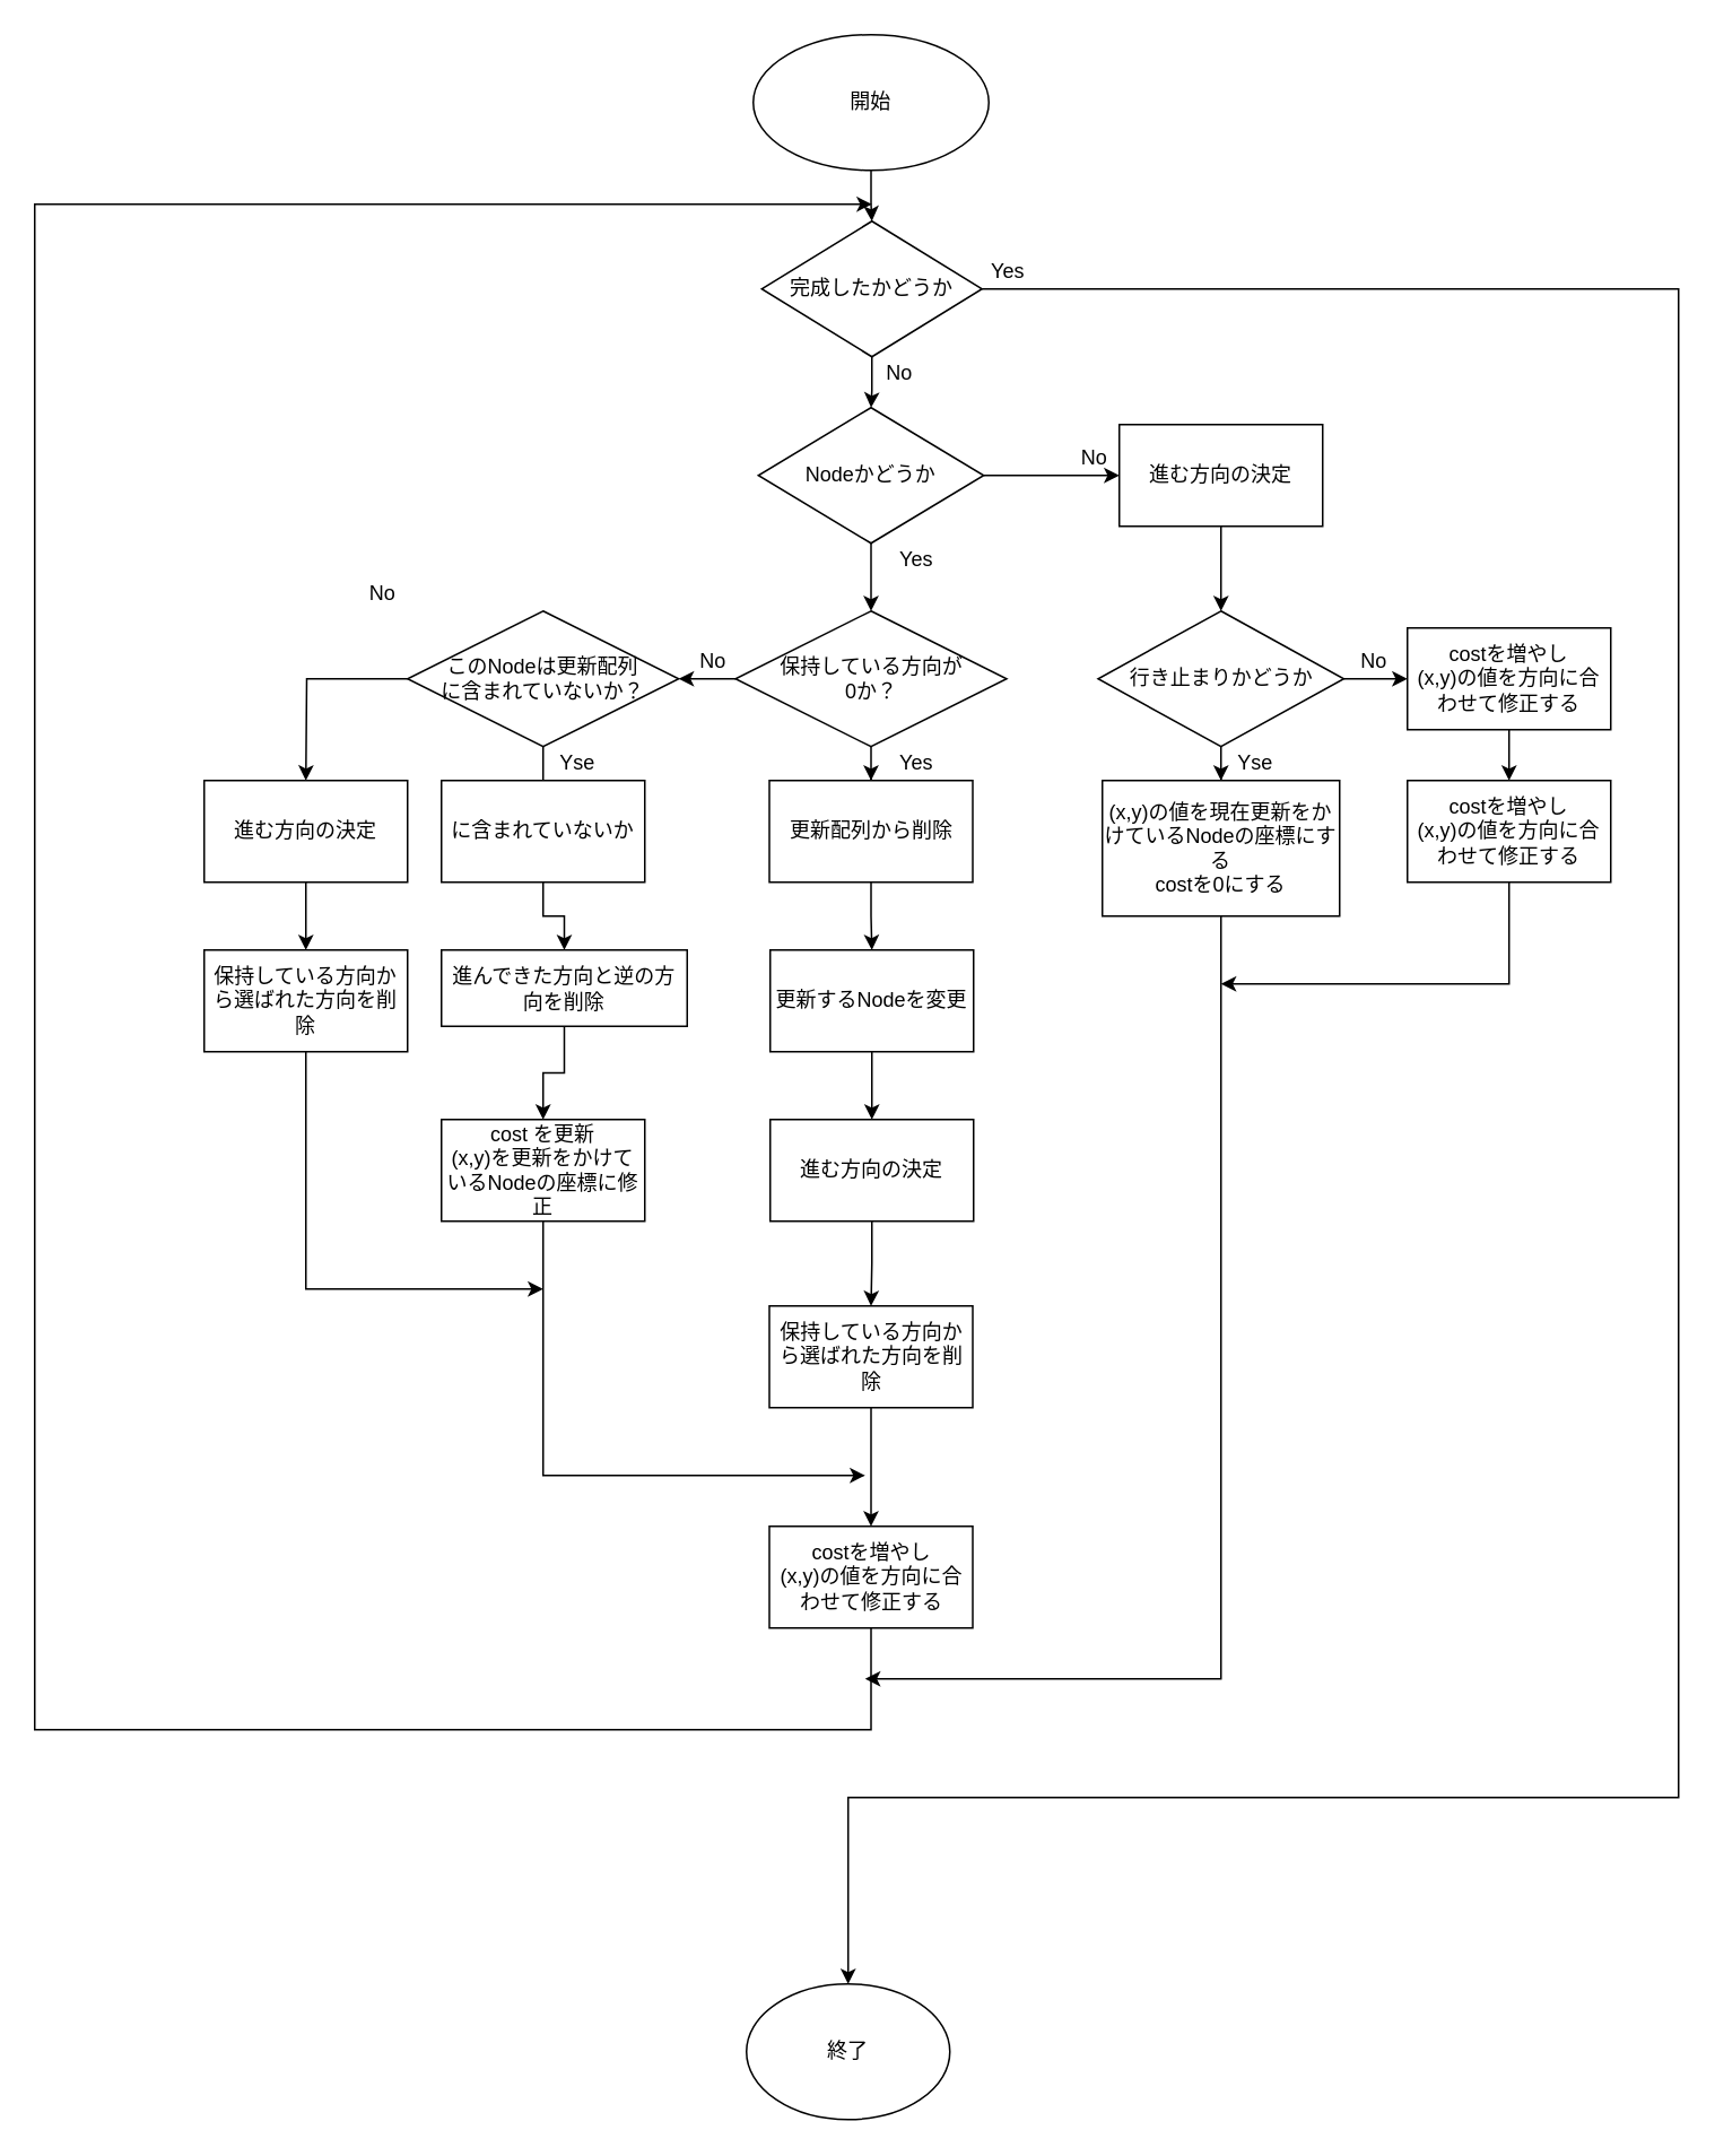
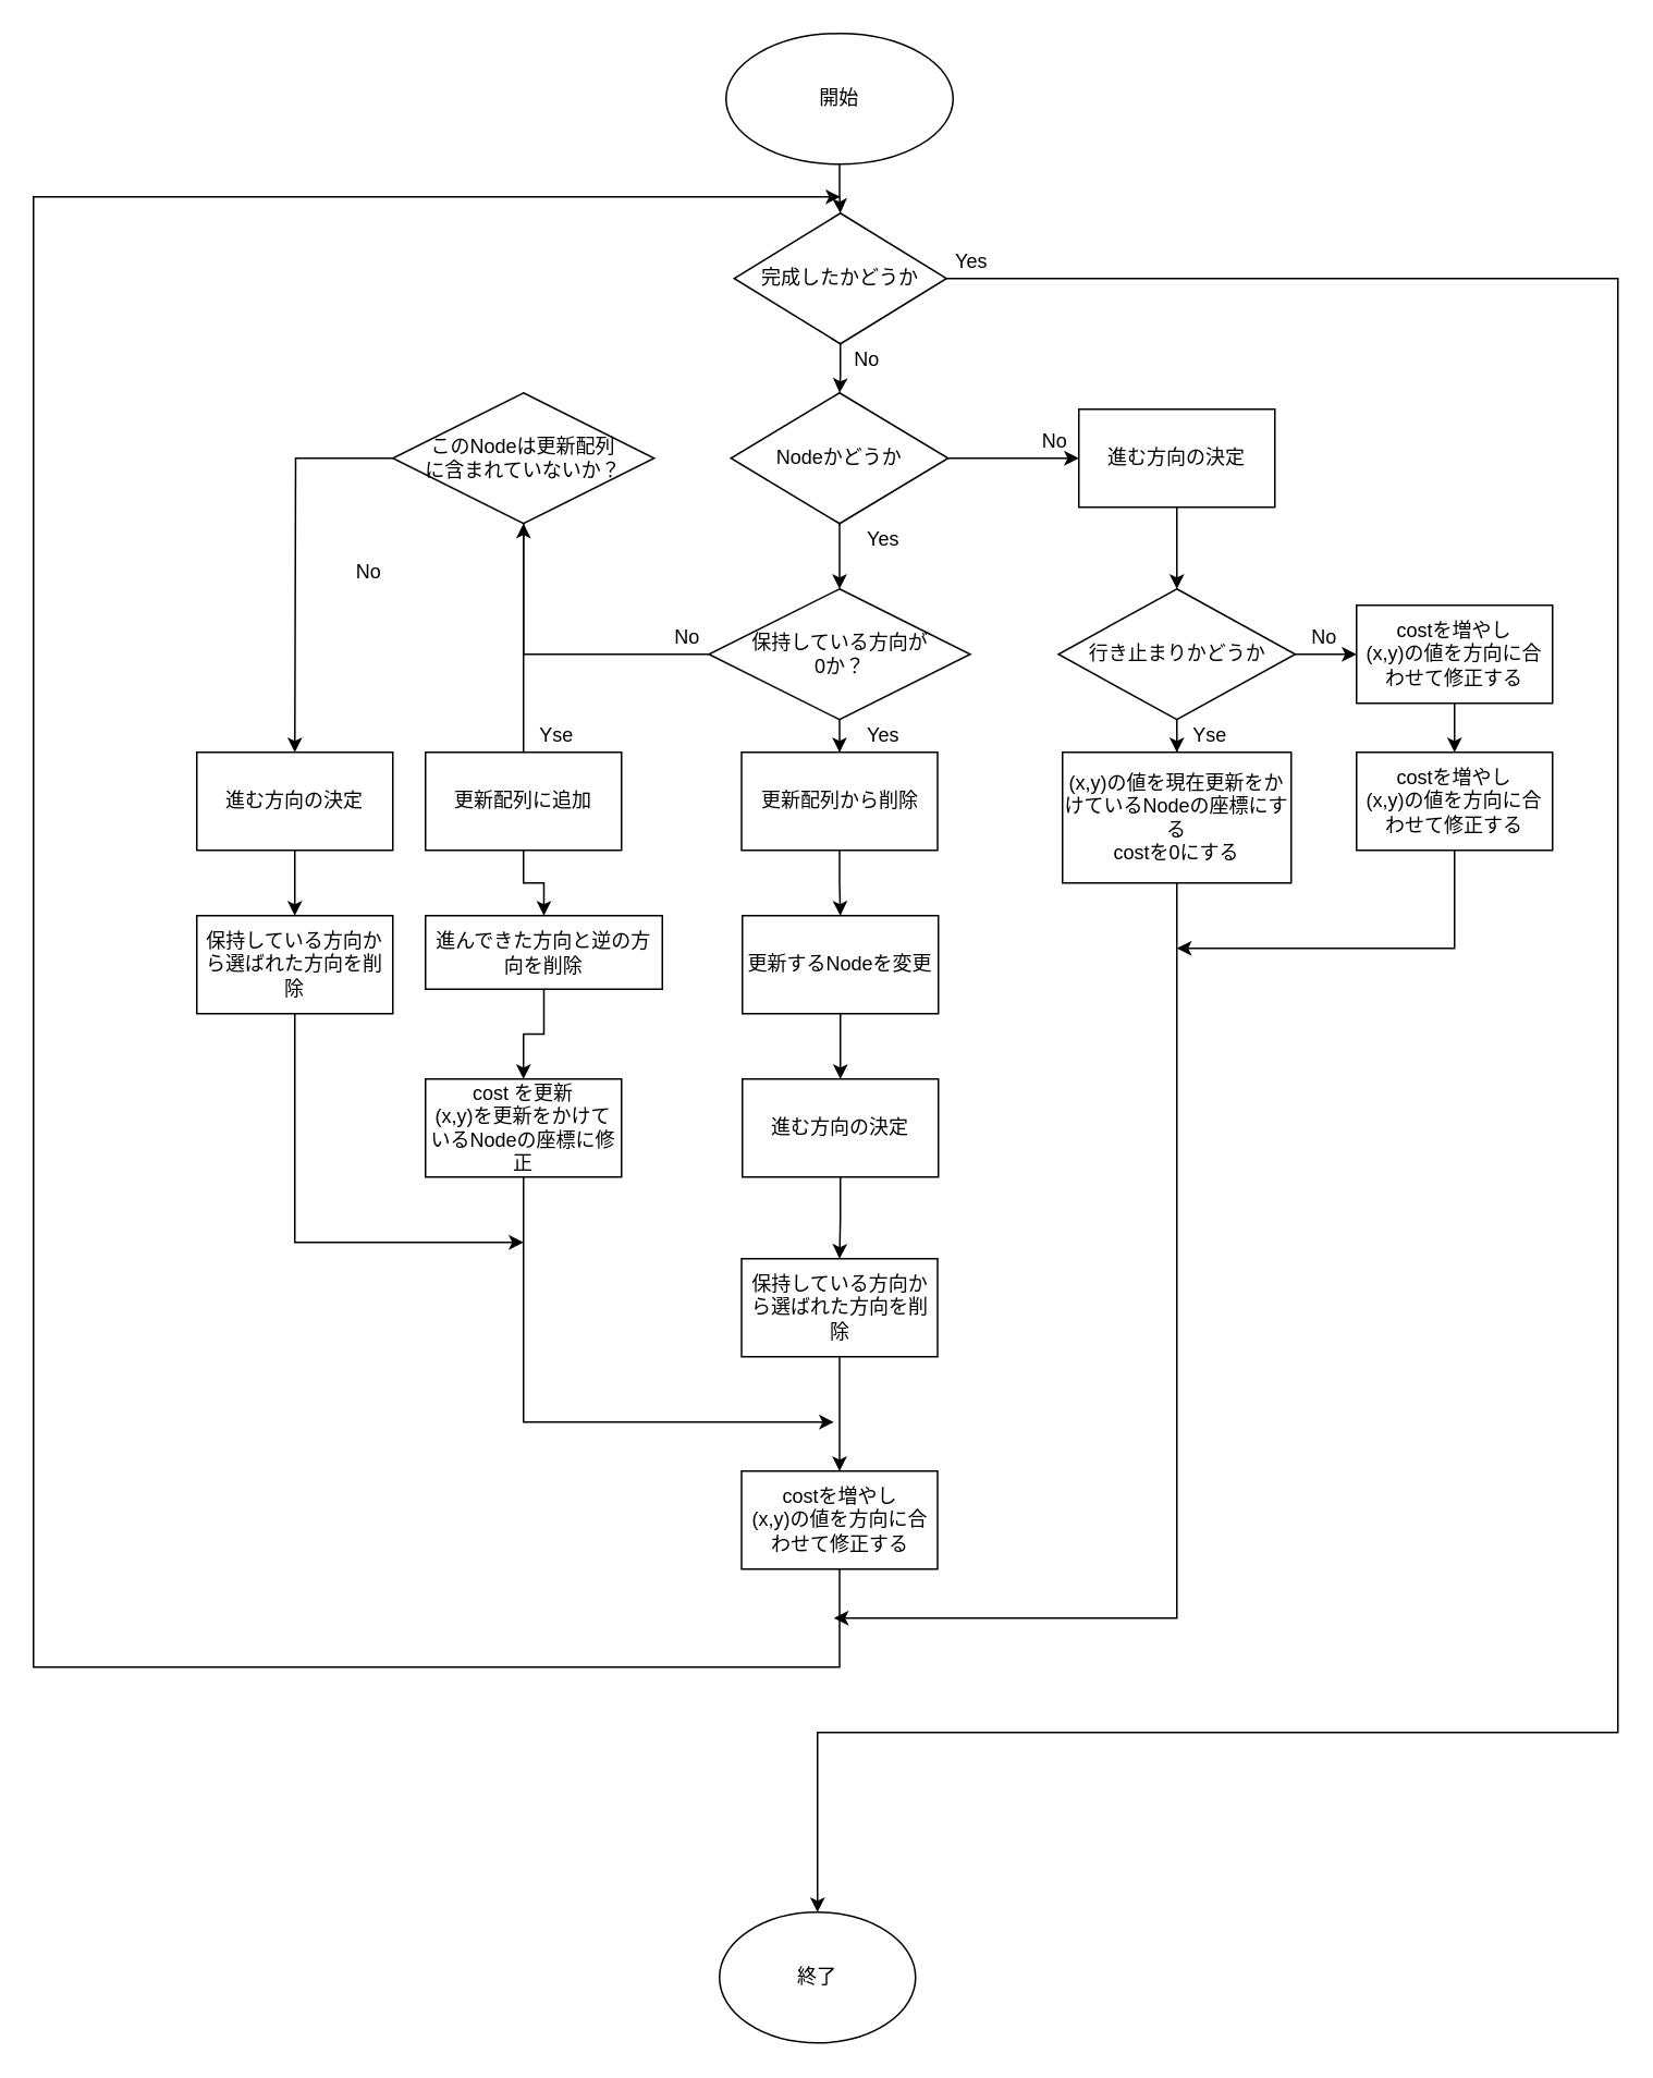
  <mxCell id="0" />
  <mxCell id="1" parent="0" />
  <mxCell id="2" value="" style="edgeStyle=orthogonalEdgeStyle;rounded=0;orthogonalLoop=1;jettySize=auto;html=1;" edge="1" parent="1" source="3" target="54"><mxGeometry relative="1" as="geometry" /></mxCell>
  <mxCell id="3" value="開始" style="ellipse;whiteSpace=wrap;html=1;" vertex="1" parent="1"><mxGeometry x="444" y="20" width="139" height="80" as="geometry" /></mxCell>
  <mxCell id="4" value="" style="edgeStyle=orthogonalEdgeStyle;rounded=0;orthogonalLoop=1;jettySize=auto;html=1;" edge="1" parent="1" source="6"><mxGeometry relative="1" as="geometry"><mxPoint x="660" y="280" as="targetPoint" /></mxGeometry></mxCell>
  <mxCell id="5" value="" style="edgeStyle=orthogonalEdgeStyle;rounded=0;orthogonalLoop=1;jettySize=auto;html=1;" edge="1" parent="1" source="6" target="15"><mxGeometry relative="1" as="geometry" /></mxCell>
  <mxCell id="6" value="Nodeかどうか" style="rhombus;whiteSpace=wrap;html=1;" vertex="1" parent="1"><mxGeometry x="447" y="240" width="133" height="80" as="geometry" /></mxCell>
  <mxCell id="7" value="" style="edgeStyle=orthogonalEdgeStyle;rounded=0;orthogonalLoop=1;jettySize=auto;html=1;" edge="1" parent="1" source="8" target="29"><mxGeometry relative="1" as="geometry" /></mxCell>
  <mxCell id="8" value="進む方向の決定" style="rounded=0;whiteSpace=wrap;html=1;" vertex="1" parent="1"><mxGeometry x="660" y="250" width="120" height="60" as="geometry" /></mxCell>
  <mxCell id="9" value="" style="edgeStyle=orthogonalEdgeStyle;rounded=0;orthogonalLoop=1;jettySize=auto;html=1;" edge="1" parent="1" source="10" target="45"><mxGeometry relative="1" as="geometry" /></mxCell>
  <mxCell id="10" value="進む方向の決定" style="rounded=0;whiteSpace=wrap;html=1;" vertex="1" parent="1"><mxGeometry x="120" y="460" width="120" height="60" as="geometry" /></mxCell>
  <mxCell id="11" value="Yes" style="text;html=1;align=center;verticalAlign=middle;resizable=0;points=[];autosize=1;" vertex="1" parent="1"><mxGeometry x="520" y="320" width="40" height="20" as="geometry" /></mxCell>
  <mxCell id="12" value="No" style="text;html=1;align=center;verticalAlign=middle;resizable=0;points=[];autosize=1;" vertex="1" parent="1"><mxGeometry x="630" y="260" width="30" height="20" as="geometry" /></mxCell>
  <mxCell id="13" value="" style="edgeStyle=orthogonalEdgeStyle;rounded=0;orthogonalLoop=1;jettySize=auto;html=1;" edge="1" parent="1" source="15" target="17"><mxGeometry relative="1" as="geometry" /></mxCell>
  <mxCell id="14" value="" style="edgeStyle=orthogonalEdgeStyle;rounded=0;orthogonalLoop=1;jettySize=auto;html=1;" edge="1" parent="1" source="15" target="21"><mxGeometry relative="1" as="geometry" /></mxCell>
  <mxCell id="15" value="保持している方向が&lt;br&gt;0か？" style="rhombus;whiteSpace=wrap;html=1;" vertex="1" parent="1"><mxGeometry x="433.5" y="360" width="160" height="80" as="geometry" /></mxCell>
  <mxCell id="16" value="" style="edgeStyle=orthogonalEdgeStyle;rounded=0;orthogonalLoop=1;jettySize=auto;html=1;" edge="1" parent="1" source="17" target="39"><mxGeometry relative="1" as="geometry" /></mxCell>
  <mxCell id="17" value="更新配列から削除" style="rounded=0;whiteSpace=wrap;html=1;" vertex="1" parent="1"><mxGeometry x="453.5" y="460" width="120" height="60" as="geometry" /></mxCell>
  <mxCell id="18" value="Yes" style="text;html=1;align=center;verticalAlign=middle;resizable=0;points=[];autosize=1;" vertex="1" parent="1"><mxGeometry x="520" y="440" width="40" height="20" as="geometry" /></mxCell>
  <mxCell id="19" value="" style="edgeStyle=orthogonalEdgeStyle;rounded=0;orthogonalLoop=1;jettySize=auto;html=1;endArrow=none;" edge="1" parent="1" source="21" target="24"><mxGeometry relative="1" as="geometry" /></mxCell>
  <mxCell id="20" value="" style="edgeStyle=orthogonalEdgeStyle;rounded=0;orthogonalLoop=1;jettySize=auto;html=1;" edge="1" parent="1" source="21"><mxGeometry relative="1" as="geometry"><mxPoint x="180" y="460" as="targetPoint" /></mxGeometry></mxCell>
- <mxCell id="21" value="このNodeは更新配列&lt;br&gt;に含まれていないか？" style="rhombus;whiteSpace=wrap;html=1;" vertex="1" parent="1"><mxGeometry x="240" y="360" width="160" height="80" as="geometry" /></mxCell>
+ <mxCell id="21" value="このNodeは更新配列&lt;br&gt;に含まれていないか？" style="rhombus;whiteSpace=wrap;html=1;" vertex="1" parent="1"><mxGeometry x="240" y="240" width="160" height="80" as="geometry" /></mxCell>
  <mxCell id="22" value="No" style="text;html=1;align=center;verticalAlign=middle;resizable=0;points=[];autosize=1;" vertex="1" parent="1"><mxGeometry x="405" y="380" width="30" height="20" as="geometry" /></mxCell>
  <mxCell id="23" value="" style="edgeStyle=orthogonalEdgeStyle;rounded=0;orthogonalLoop=1;jettySize=auto;html=1;" edge="1" parent="1" source="24" target="43"><mxGeometry relative="1" as="geometry" /></mxCell>
- <mxCell id="24" value="に含まれていないか" style="rounded=0;whiteSpace=wrap;html=1;" vertex="1" parent="1"><mxGeometry x="260" y="460" width="120" height="60" as="geometry" /></mxCell>
+ <mxCell id="24" value="更新配列に追加" style="rounded=0;whiteSpace=wrap;html=1;" vertex="1" parent="1"><mxGeometry x="260" y="460" width="120" height="60" as="geometry" /></mxCell>
  <mxCell id="25" value="Yse" style="text;html=1;align=center;verticalAlign=middle;resizable=0;points=[];autosize=1;" vertex="1" parent="1"><mxGeometry x="320" y="440" width="40" height="20" as="geometry" /></mxCell>
  <mxCell id="26" value="No" style="text;html=1;align=center;verticalAlign=middle;resizable=0;points=[];autosize=1;" vertex="1" parent="1"><mxGeometry x="210" y="340" width="30" height="20" as="geometry" /></mxCell>
  <mxCell id="27" value="" style="edgeStyle=orthogonalEdgeStyle;rounded=0;orthogonalLoop=1;jettySize=auto;html=1;" edge="1" parent="1" source="29" target="31"><mxGeometry relative="1" as="geometry" /></mxCell>
  <mxCell id="28" value="" style="edgeStyle=orthogonalEdgeStyle;rounded=0;orthogonalLoop=1;jettySize=auto;html=1;" edge="1" parent="1" source="29" target="33"><mxGeometry relative="1" as="geometry" /></mxCell>
  <mxCell id="29" value="行き止まりかどうか" style="rhombus;whiteSpace=wrap;html=1;" vertex="1" parent="1"><mxGeometry x="647.5" y="360" width="145" height="80" as="geometry" /></mxCell>
  <mxCell id="30" value="" style="edgeStyle=orthogonalEdgeStyle;rounded=0;orthogonalLoop=1;jettySize=auto;html=1;" edge="1" parent="1" source="31"><mxGeometry relative="1" as="geometry"><mxPoint x="510" y="990" as="targetPoint" /><Array as="points"><mxPoint x="720" y="990" /></Array></mxGeometry></mxCell>
  <mxCell id="31" value="(x,y)の値を現在更新をかけているNodeの座標にする&lt;br&gt;costを0にする" style="rounded=0;whiteSpace=wrap;html=1;" vertex="1" parent="1"><mxGeometry x="650" y="460" width="140" height="80" as="geometry" /></mxCell>
  <mxCell id="32" value="" style="edgeStyle=orthogonalEdgeStyle;rounded=0;orthogonalLoop=1;jettySize=auto;html=1;" edge="1" parent="1" source="33" target="35"><mxGeometry relative="1" as="geometry" /></mxCell>
  <mxCell id="33" value="costを増やし&lt;br&gt;(x,y)の値を方向に合わせて修正する" style="rounded=0;whiteSpace=wrap;html=1;" vertex="1" parent="1"><mxGeometry x="830" y="370" width="120" height="60" as="geometry" /></mxCell>
  <mxCell id="34" value="" style="edgeStyle=orthogonalEdgeStyle;rounded=0;orthogonalLoop=1;jettySize=auto;html=1;" edge="1" parent="1" source="35"><mxGeometry relative="1" as="geometry"><mxPoint x="720" y="580" as="targetPoint" /><Array as="points"><mxPoint x="890" y="580" /><mxPoint x="720" y="580" /></Array></mxGeometry></mxCell>
  <mxCell id="35" value="costを増やし&lt;br&gt;(x,y)の値を方向に合わせて修正する" style="rounded=0;whiteSpace=wrap;html=1;" vertex="1" parent="1"><mxGeometry x="830" y="460" width="120" height="60" as="geometry" /></mxCell>
  <mxCell id="36" value="Yse" style="text;html=1;align=center;verticalAlign=middle;resizable=0;points=[];autosize=1;" vertex="1" parent="1"><mxGeometry x="720" y="440" width="40" height="20" as="geometry" /></mxCell>
  <mxCell id="37" value="No" style="text;html=1;align=center;verticalAlign=middle;resizable=0;points=[];autosize=1;" vertex="1" parent="1"><mxGeometry x="795" y="380" width="30" height="20" as="geometry" /></mxCell>
  <mxCell id="38" value="" style="edgeStyle=orthogonalEdgeStyle;rounded=0;orthogonalLoop=1;jettySize=auto;html=1;" edge="1" parent="1" source="39" target="49"><mxGeometry relative="1" as="geometry" /></mxCell>
  <mxCell id="39" value="更新するNodeを変更" style="rounded=0;whiteSpace=wrap;html=1;" vertex="1" parent="1"><mxGeometry x="454" y="560" width="120" height="60" as="geometry" /></mxCell>
  <mxCell id="40" value="" style="edgeStyle=orthogonalEdgeStyle;rounded=0;orthogonalLoop=1;jettySize=auto;html=1;" edge="1" parent="1" source="41"><mxGeometry relative="1" as="geometry"><mxPoint x="510" y="870" as="targetPoint" /><Array as="points"><mxPoint x="320" y="870" /><mxPoint x="510" y="870" /></Array></mxGeometry></mxCell>
  <mxCell id="41" value="cost を更新&lt;br&gt;(x,y)を更新をかけているNodeの座標に修正" style="rounded=0;whiteSpace=wrap;html=1;" vertex="1" parent="1"><mxGeometry x="260" y="660" width="120" height="60" as="geometry" /></mxCell>
  <mxCell id="42" value="" style="edgeStyle=orthogonalEdgeStyle;rounded=0;orthogonalLoop=1;jettySize=auto;html=1;" edge="1" parent="1" source="43" target="41"><mxGeometry relative="1" as="geometry" /></mxCell>
  <mxCell id="43" value="進んできた方向と逆の方向を削除" style="rounded=0;whiteSpace=wrap;html=1;" vertex="1" parent="1"><mxGeometry x="260" y="560" width="145" height="45" as="geometry" /></mxCell>
  <mxCell id="44" value="" style="edgeStyle=orthogonalEdgeStyle;rounded=0;orthogonalLoop=1;jettySize=auto;html=1;" edge="1" parent="1" source="45"><mxGeometry relative="1" as="geometry"><mxPoint x="320" y="760" as="targetPoint" /><Array as="points"><mxPoint x="180" y="760" /></Array></mxGeometry></mxCell>
  <mxCell id="45" value="保持している方向から選ばれた方向を削除" style="rounded=0;whiteSpace=wrap;html=1;" vertex="1" parent="1"><mxGeometry x="120" y="560" width="120" height="60" as="geometry" /></mxCell>
  <mxCell id="46" value="" style="edgeStyle=orthogonalEdgeStyle;rounded=0;orthogonalLoop=1;jettySize=auto;html=1;" edge="1" parent="1" source="47"><mxGeometry relative="1" as="geometry"><mxPoint x="514" y="120" as="targetPoint" /><Array as="points"><mxPoint x="514" y="1020" /><mxPoint x="20" y="1020" /><mxPoint x="20" y="120" /></Array></mxGeometry></mxCell>
  <mxCell id="47" value="costを増やし&lt;br&gt;(x,y)の値を方向に合わせて修正する" style="rounded=0;whiteSpace=wrap;html=1;" vertex="1" parent="1"><mxGeometry x="453.5" y="900" width="120" height="60" as="geometry" /></mxCell>
  <mxCell id="48" value="" style="edgeStyle=orthogonalEdgeStyle;rounded=0;orthogonalLoop=1;jettySize=auto;html=1;" edge="1" parent="1" source="49" target="51"><mxGeometry relative="1" as="geometry" /></mxCell>
  <mxCell id="49" value="進む方向の決定" style="rounded=0;whiteSpace=wrap;html=1;" vertex="1" parent="1"><mxGeometry x="454" y="660" width="120" height="60" as="geometry" /></mxCell>
  <mxCell id="50" value="" style="edgeStyle=orthogonalEdgeStyle;rounded=0;orthogonalLoop=1;jettySize=auto;html=1;" edge="1" parent="1" source="51" target="47"><mxGeometry relative="1" as="geometry" /></mxCell>
  <mxCell id="51" value="保持している方向から選ばれた方向を削除" style="rounded=0;whiteSpace=wrap;html=1;" vertex="1" parent="1"><mxGeometry x="453.5" y="770" width="120" height="60" as="geometry" /></mxCell>
  <mxCell id="52" value="" style="edgeStyle=orthogonalEdgeStyle;rounded=0;orthogonalLoop=1;jettySize=auto;html=1;" edge="1" parent="1" source="54" target="6"><mxGeometry relative="1" as="geometry" /></mxCell>
  <mxCell id="53" value="" style="edgeStyle=orthogonalEdgeStyle;rounded=0;orthogonalLoop=1;jettySize=auto;html=1;" edge="1" parent="1" source="54"><mxGeometry relative="1" as="geometry"><mxPoint x="500" y="1170" as="targetPoint" /><Array as="points"><mxPoint x="990" y="170" /><mxPoint x="990" y="1060" /><mxPoint x="500" y="1060" /></Array></mxGeometry></mxCell>
  <mxCell id="54" value="完成したかどうか" style="rhombus;whiteSpace=wrap;html=1;" vertex="1" parent="1"><mxGeometry x="449" y="130" width="130" height="80" as="geometry" /></mxCell>
  <mxCell id="55" value="終了" style="ellipse;whiteSpace=wrap;html=1;" vertex="1" parent="1"><mxGeometry x="440" y="1170" width="120" height="80" as="geometry" /></mxCell>
  <mxCell id="56" value="Yes" style="text;html=1;align=center;verticalAlign=middle;resizable=0;points=[];autosize=1;" vertex="1" parent="1"><mxGeometry x="574" y="150" width="40" height="20" as="geometry" /></mxCell>
  <mxCell id="57" value="No" style="text;html=1;align=center;verticalAlign=middle;resizable=0;points=[];autosize=1;" vertex="1" parent="1"><mxGeometry x="515" y="210" width="30" height="20" as="geometry" /></mxCell>
